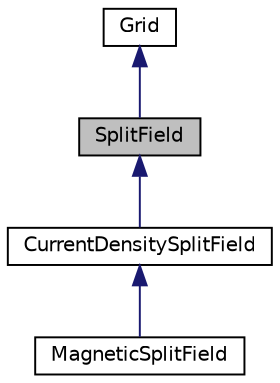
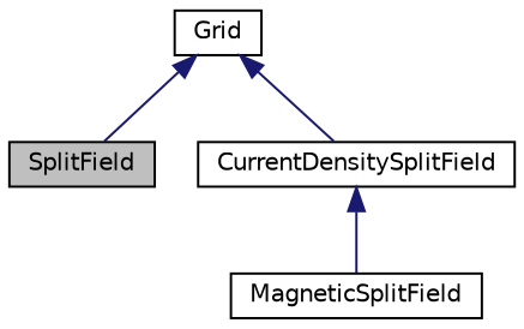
  digraph {
    node [color=black fillcolor=white fontname=Helvetica fontsize=10 shape=record style=filled]
    edge [color=midnightblue dir=back fontname=Helvetica fontsize=10 labelfontname=Helvetica labelfontsize=10 style=solid]
    n1 [fillcolor=grey75 fontcolor=black height=0.2 label=SplitField width=0.4]
    n2 [height=0.2 label=CurrentDensitySplitField width=0.4]
    n3 [height=0.2 label=MagneticSplitField width=0.4]
    n4 [height=0.2 label=Grid width=0.4]
-   n1 -> n2
+   n4 -> n2
    n2 -> n3
    n4 -> n1
  }
